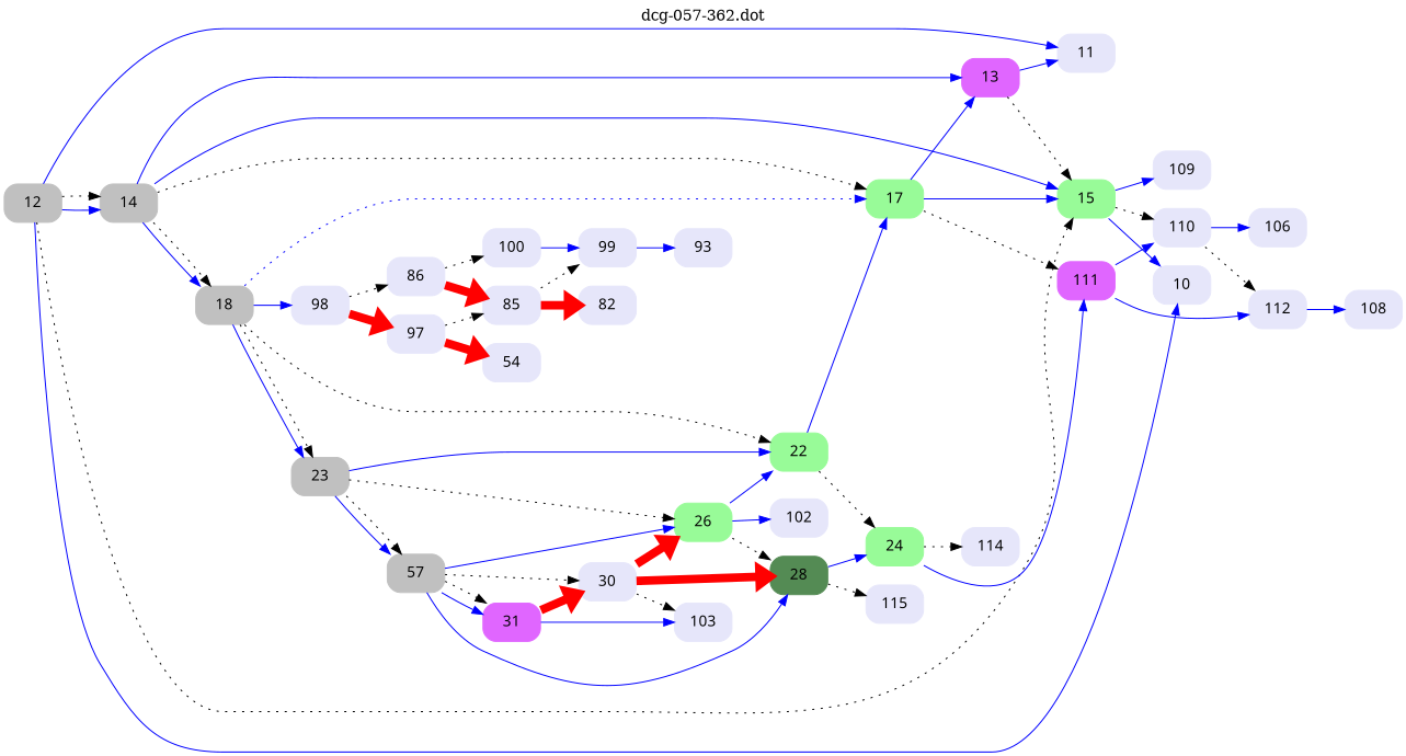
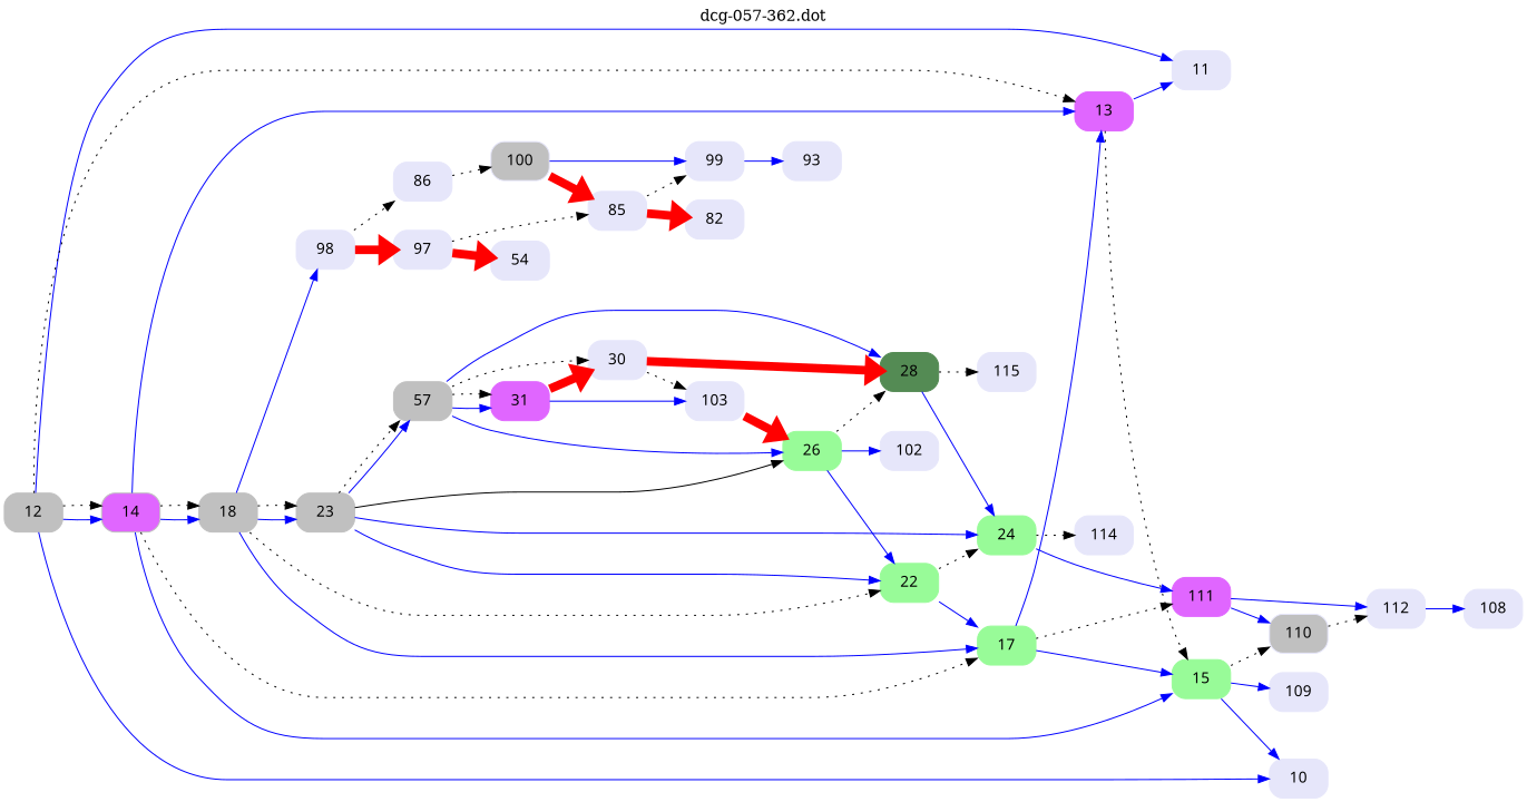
  digraph {
    label="dcg-057-362.dot"
    labelloc=t
    rankdir=LR
    node [color=lavender fontname="sans-serif" shape=box style="rounded,filled"]
    edge [color=blue penwidth=1]
    n1 [color=grey label=12]
    n2 [label=11]
    n3 [label=10]
-   n4 [color=grey label=14]
+   n4 [color=grey label=14 fillcolor=mediumorchid1]
    n5 [color=mediumorchid1 label=13]
    n6 [color=palegreen label=15]
    n7 [color=grey label=18]
    n8 [color=palegreen label=17]
-   n9 [label=110]
+   n9 [label=110 fillcolor=grey]
    n10 [label=109]
    n11 [label=98]
    n12 [color=grey label=23]
    n13 [color=palegreen label=22]
    n14 [color=mediumorchid1 label=111]
    n15 [label=112]
-   n16 [label=106]
    n17 [label=97]
    n18 [label=86]
    n19 [color=palegreen label=24]
    n20 [color=grey label=57]
    n21 [color=palegreen label=26]
    n22 [label=54]
    n23 [label=85]
-   n24 [label=100]
+   n24 [label=100 fillcolor=grey]
    n25 [label=114]
    n26 [color=palegreen4 label=28]
    n27 [color=mediumorchid1 label=31]
    n28 [label=30]
    n29 [label=102]
    n30 [label=115]
    n31 [label=103]
    n32 [label=108]
    n33 [label=82]
    n34 [label=99]
    n35 [label=93]
    n1 -> n2
    n1 -> n3
    n1 -> n4
    n1 -> n4 [style=dotted color="" penwidth=""]
-   n1 -> n6 [style=dotted color="" penwidth=""]
+   n1 -> n5 [style=dotted color="" penwidth=""]
    n4 -> n5
    n4 -> n6
    n4 -> n7
    n4 -> n7 [style=dotted color="" penwidth=""]
    n4 -> n8 [style=dotted color="" penwidth=""]
    n5 -> n2
    n5 -> n6 [style=dotted color="" penwidth=""]
    n6 -> n3
    n6 -> n9 [style=dotted color="" penwidth=""]
    n6 -> n10
-   n7 -> n8 [style=dotted]
+   n7 -> n8
    n7 -> n11
    n7 -> n12
    n7 -> n12 [style=dotted color="" penwidth=""]
    n7 -> n13 [style=dotted color="" penwidth=""]
    n8 -> n5
    n8 -> n6
    n8 -> n14 [style=dotted color="" penwidth=""]
    n9 -> n15 [style=dotted color="" penwidth=""]
-   n9 -> n16
    n11 -> n17 [color=red penwidth=8]
    n11 -> n18 [style=dotted color="" penwidth=""]
    n12 -> n13
+   n12 -> n19
    n12 -> n20
    n12 -> n20 [style=dotted color="" penwidth=""]
-   n12 -> n21 [style=dotted color="" penwidth=""]
+   n12 -> n21 [style=solid color="" penwidth=""]
    n13 -> n8
    n13 -> n19 [style=dotted color="" penwidth=""]
    n14 -> n9
    n14 -> n15
    n15 -> n32
    n17 -> n22 [color=red penwidth=8]
    n17 -> n23 [style=dotted color="" penwidth=""]
-   n18 -> n23 [color=red penwidth=8]
+   n24 -> n23 [color=red penwidth=8]
    n18 -> n24 [style=dotted color="" penwidth=""]
    n19 -> n14
    n19 -> n25 [style=dotted color="" penwidth=""]
    n20 -> n21
    n20 -> n26
    n20 -> n27
    n20 -> n27 [style=dotted color="" penwidth=""]
    n20 -> n28 [style=dotted color="" penwidth=""]
    n21 -> n13
    n21 -> n26 [style=dotted color="" penwidth=""]
    n21 -> n29
    n23 -> n33 [color=red penwidth=8]
    n23 -> n34 [style=dotted color="" penwidth=""]
    n24 -> n34
    n26 -> n19
    n26 -> n30 [style=dotted color="" penwidth=""]
    n27 -> n28 [color=red penwidth=8]
    n27 -> n31
-   n28 -> n21 [color=red penwidth=8]
+   n31 -> n21 [color=red penwidth=8]
    n28 -> n26 [color=red penwidth=8]
    n28 -> n31 [style=dotted color="" penwidth=""]
    n34 -> n35
  }
